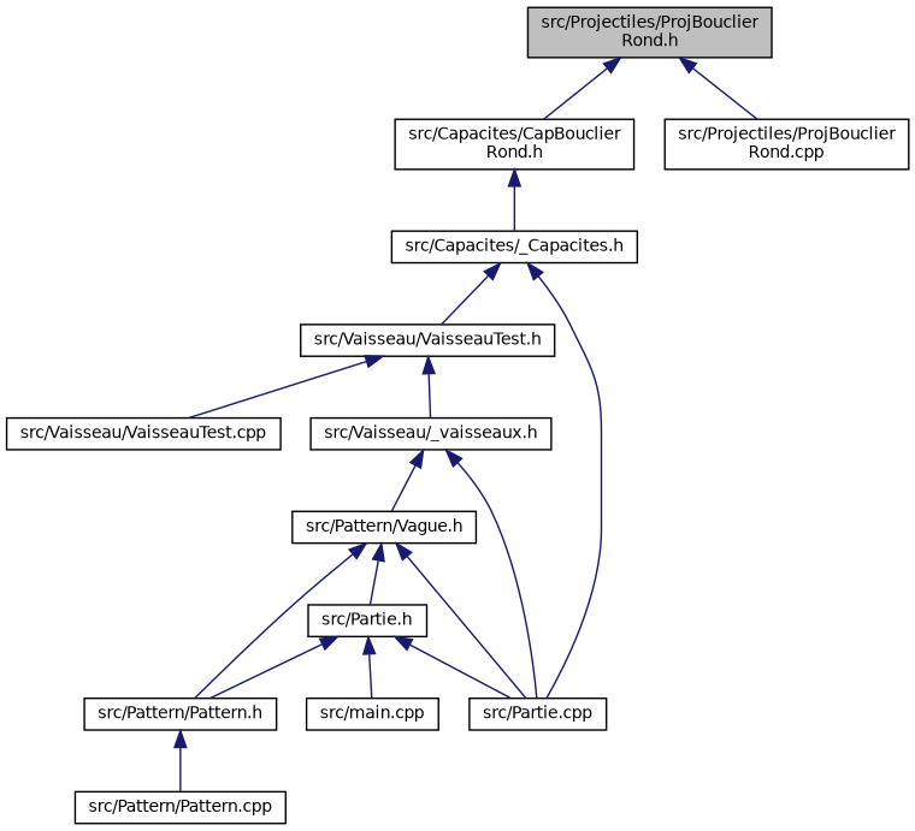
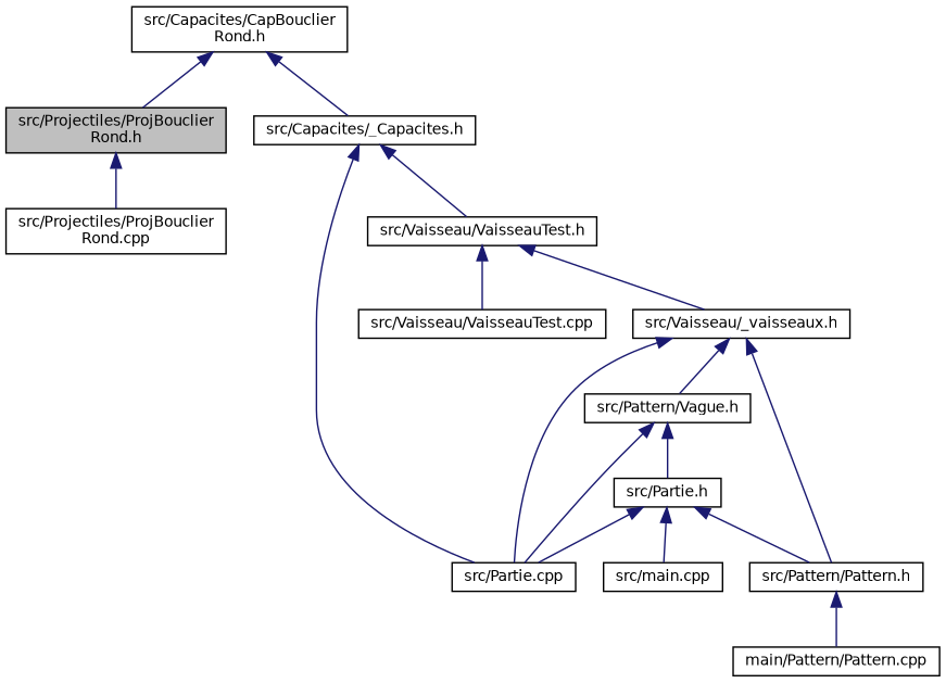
  digraph {
    node [color=black fillcolor=white fontname=Helvetica fontsize=10 shape=record style=filled]
    edge [color=midnightblue dir=back fontname=Helvetica fontsize=10 labelfontname=Helvetica labelfontsize=10 style=solid]
    n1 [fillcolor=grey75 fontcolor=black height=0.2 label="src/Projectiles/ProjBouclier\lRond.h" width=0.4]
    n2 [height=0.2 label="src/Capacites/CapBouclier\lRond.h" width=0.4]
    n3 [height=0.2 label="src/Projectiles/ProjBouclier\lRond.cpp" width=0.4]
    n4 [height=0.2 label="src/Capacites/_Capacites.h" width=0.4]
    n5 [height=0.2 label="src/Vaisseau/VaisseauTest.h" width=0.4]
    n6 [height=0.2 label="src/Partie.cpp" width=0.4]
    n7 [height=0.2 label="src/Vaisseau/_vaisseaux.h" width=0.4]
    n8 [height=0.2 label="src/Vaisseau/VaisseauTest.cpp" width=0.4]
    n9 [height=0.2 label="src/Pattern/Vague.h" width=0.4]
    n10 [height=0.2 label="src/Partie.h" width=0.4]
    n11 [height=0.2 label="src/Pattern/Pattern.h" width=0.4]
    n12 [height=0.2 label="src/main.cpp" width=0.4]
-   n13 [height=0.2 label="src/Pattern/Pattern.cpp" width=0.4]
-   n1 -> n2
+   n13 [height=0.2 label="main/Pattern/Pattern.cpp" width=0.4]
+   n2 -> n1
    n1 -> n3
    n2 -> n4
    n4 -> n5
    n4 -> n6
    n5 -> n7
    n5 -> n8
    n7 -> n6
    n7 -> n9
    n9 -> n6
    n9 -> n10
-   n9 -> n11
+   n7 -> n11
    n10 -> n6
    n10 -> n11
    n10 -> n12
    n11 -> n13
  }
